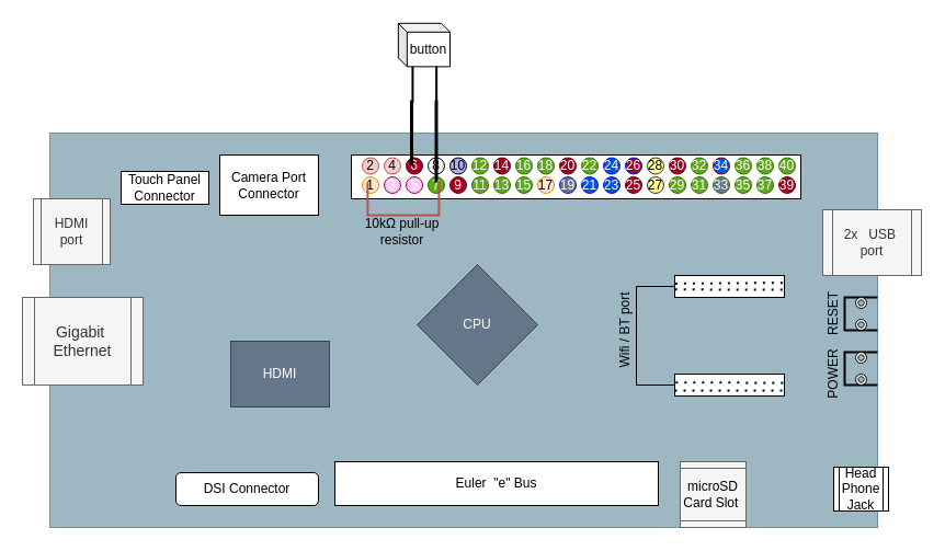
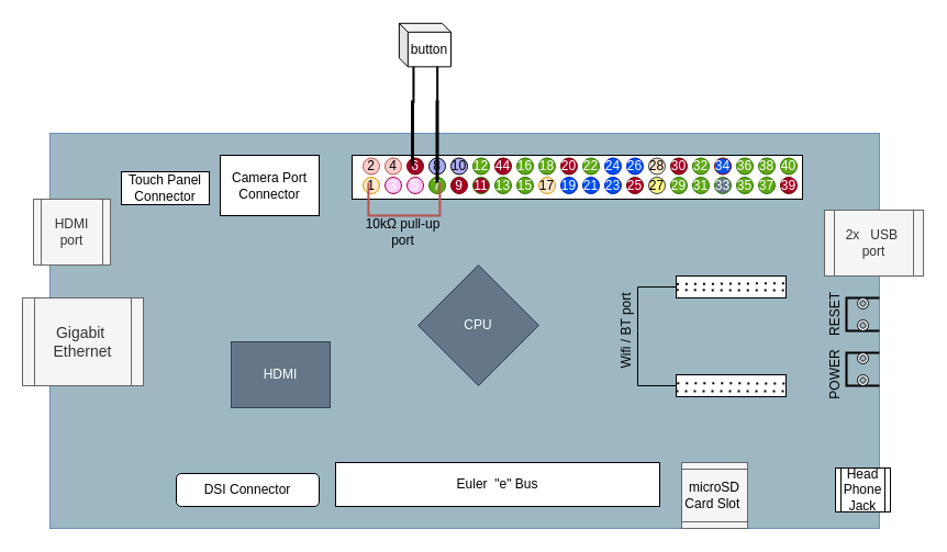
  <mxCell id="0" />
  <mxCell id="1" parent="0" />
  <mxCell id="2" value="" style="rounded=0;whiteSpace=wrap;html=1;fillColor=#9db8c3;strokeColor=#6c8ebf;fillStyle=auto;" parent="1" vertex="1"><mxGeometry x="45" y="121" width="755" height="360" as="geometry" /></mxCell>
  <mxCell id="3" value="CPU" style="rhombus;whiteSpace=wrap;html=1;fillColor=#647687;fontColor=#ffffff;strokeColor=#314354;" parent="1" vertex="1"><mxGeometry x="380" y="241" width="110" height="110" as="geometry" /></mxCell>
  <mxCell id="4" value="HDMI" style="rounded=0;whiteSpace=wrap;html=1;fillColor=#647687;fontColor=#ffffff;strokeColor=#314354;" parent="1" vertex="1"><mxGeometry x="210" y="311" width="90" height="60" as="geometry" /></mxCell>
  <mxCell id="5" value="&lt;font style=&quot;font-size: 14px;&quot;&gt;Gigabit&amp;nbsp;&lt;/font&gt;&lt;div style=&quot;font-size: 14px;&quot;&gt;&lt;font style=&quot;font-size: 14px;&quot;&gt;Ethernet&lt;/font&gt;&lt;/div&gt;" style="shape=process;whiteSpace=wrap;html=1;backgroundOutline=1;fillColor=#f5f5f5;fontColor=#333333;strokeColor=#666666;" parent="1" vertex="1"><mxGeometry x="20" y="271" width="110" height="80" as="geometry" /></mxCell>
  <mxCell id="6" value="HDMI port" style="shape=process;whiteSpace=wrap;html=1;backgroundOutline=1;fillColor=#f5f5f5;fontColor=#333333;strokeColor=#666666;" vertex="1" parent="1"><mxGeometry x="30" y="181" width="70" height="60" as="geometry" /></mxCell>
  <mxCell id="7" value="Touch Panel Connector" style="rounded=0;whiteSpace=wrap;html=1;" vertex="1" parent="1"><mxGeometry x="110" y="156" width="80" height="30" as="geometry" /></mxCell>
  <mxCell id="8" value="Camera Port Connector" style="rounded=0;whiteSpace=wrap;html=1;" vertex="1" parent="1"><mxGeometry x="200" y="141" width="90" height="55" as="geometry" /></mxCell>
  <mxCell id="9" value="" style="rounded=0;whiteSpace=wrap;html=1;" vertex="1" parent="1"><mxGeometry x="320" y="141" width="410" height="40" as="geometry" /></mxCell>
  <mxCell id="10" value="2" style="ellipse;whiteSpace=wrap;html=1;aspect=fixed;fillColor=#f8cecc;strokeColor=#b85450;" vertex="1" parent="1"><mxGeometry x="330" y="143.5" width="15" height="15" as="geometry" /></mxCell>
  <mxCell id="11" value="4" style="ellipse;whiteSpace=wrap;html=1;aspect=fixed;fillColor=#f8cecc;strokeColor=#b85450;" vertex="1" parent="1"><mxGeometry x="350" y="143.5" width="15" height="15" as="geometry" /></mxCell>
  <mxCell id="12" value="6" style="ellipse;whiteSpace=wrap;html=1;aspect=fixed;fillColor=#a20025;fontColor=#ffffff;strokeColor=#6F0000;" vertex="1" parent="1"><mxGeometry x="370" y="143.5" width="15" height="15" as="geometry" /></mxCell>
- <mxCell id="13" value="8" style="ellipse;whiteSpace=wrap;html=1;aspect=fixed;fillColor=#f5f5f5;" vertex="1" parent="1"><mxGeometry x="390" y="143.5" width="15" height="15" as="geometry" /></mxCell>
+ <mxCell id="13" value="8" style="ellipse;whiteSpace=wrap;html=1;aspect=fixed;fillColor=#ababf7;" vertex="1" parent="1"><mxGeometry x="390" y="143.5" width="15" height="15" as="geometry" /></mxCell>
  <mxCell id="14" value="10" style="ellipse;whiteSpace=wrap;html=1;aspect=fixed;fillColor=#ababf7;" vertex="1" parent="1"><mxGeometry x="410" y="143.5" width="15" height="15" as="geometry" /></mxCell>
  <mxCell id="15" value="17" style="ellipse;whiteSpace=wrap;html=1;aspect=fixed;fillColor=#ffe6cc;strokeColor=#d79b00;" vertex="1" parent="1"><mxGeometry x="490" y="161" width="15" height="15" as="geometry" /></mxCell>
- <mxCell id="16" value="11" style="ellipse;whiteSpace=wrap;html=1;aspect=fixed;fillColor=#60a917;fontColor=#ffffff;strokeColor=#2D7600;" vertex="1" parent="1"><mxGeometry x="430" y="161" width="15" height="15" as="geometry" /></mxCell>
+ <mxCell id="16" value="11" style="ellipse;whiteSpace=wrap;html=1;aspect=fixed;fillColor=#a20025;fontColor=#ffffff;strokeColor=#2D7600;" vertex="1" parent="1"><mxGeometry x="430" y="161" width="15" height="15" as="geometry" /></mxCell>
  <mxCell id="17" value="12" style="ellipse;whiteSpace=wrap;html=1;aspect=fixed;fillColor=#60a917;fontColor=#ffffff;strokeColor=#2D7600;" vertex="1" parent="1"><mxGeometry x="430" y="143.5" width="15" height="15" as="geometry" /></mxCell>
  <mxCell id="18" value="13" style="ellipse;whiteSpace=wrap;html=1;aspect=fixed;fillColor=#60a917;fontColor=#ffffff;strokeColor=#2D7600;" vertex="1" parent="1"><mxGeometry x="450" y="161" width="15" height="15" as="geometry" /></mxCell>
  <mxCell id="19" value="15" style="ellipse;whiteSpace=wrap;html=1;aspect=fixed;fillColor=#60a917;fontColor=#ffffff;strokeColor=#2D7600;" vertex="1" parent="1"><mxGeometry x="470" y="161" width="15" height="15" as="geometry" /></mxCell>
  <mxCell id="20" value="1" style="ellipse;whiteSpace=wrap;html=1;aspect=fixed;fillColor=#ffe6cc;strokeColor=#d79b00;" vertex="1" parent="1"><mxGeometry x="330" y="161" width="15" height="15" as="geometry" /></mxCell>
  <mxCell id="21" value="3" style="ellipse;whiteSpace=wrap;html=1;aspect=fixed;fillColor=#feccff;strokeColor=#A50040;fontColor=#ffffff;" vertex="1" parent="1"><mxGeometry x="350" y="161" width="15" height="15" as="geometry" /></mxCell>
  <mxCell id="22" value="5" style="ellipse;whiteSpace=wrap;html=1;aspect=fixed;fillColor=#feccff;strokeColor=#A50040;fontColor=#ffffff;" vertex="1" parent="1"><mxGeometry x="370" y="161" width="15" height="15" as="geometry" /></mxCell>
  <mxCell id="23" value="7" style="ellipse;whiteSpace=wrap;html=1;aspect=fixed;fillColor=#60a917;fontColor=#ffffff;strokeColor=#2D7600;" vertex="1" parent="1"><mxGeometry x="390" y="161" width="15" height="15" as="geometry" /></mxCell>
  <mxCell id="24" value="9" style="ellipse;whiteSpace=wrap;html=1;aspect=fixed;fillColor=#a20025;fontColor=#ffffff;strokeColor=#6F0000;" vertex="1" parent="1"><mxGeometry x="410" y="161" width="15" height="15" as="geometry" /></mxCell>
- <mxCell id="25" value="14" style="ellipse;whiteSpace=wrap;html=1;aspect=fixed;fillColor=#a20025;fontColor=#ffffff;strokeColor=#6F0000;" vertex="1" parent="1"><mxGeometry x="450" y="143.5" width="15" height="15" as="geometry" /></mxCell>
+ <mxCell id="25" value="44" style="ellipse;whiteSpace=wrap;html=1;aspect=fixed;fillColor=#a20025;fontColor=#ffffff;strokeColor=#6F0000;" vertex="1" parent="1"><mxGeometry x="450" y="143.5" width="15" height="15" as="geometry" /></mxCell>
  <mxCell id="26" value="18" style="ellipse;whiteSpace=wrap;html=1;aspect=fixed;fillColor=#60a917;fontColor=#ffffff;strokeColor=#2D7600;" vertex="1" parent="1"><mxGeometry x="490" y="143.5" width="15" height="15" as="geometry" /></mxCell>
  <mxCell id="27" value="16" style="ellipse;whiteSpace=wrap;html=1;aspect=fixed;fillColor=#60a917;fontColor=#ffffff;strokeColor=#2D7600;" vertex="1" parent="1"><mxGeometry x="470" y="143.5" width="15" height="15" as="geometry" /></mxCell>
  <mxCell id="28" value="20" style="ellipse;whiteSpace=wrap;html=1;aspect=fixed;fillColor=#a20025;fontColor=#ffffff;strokeColor=#6F0000;" vertex="1" parent="1"><mxGeometry x="510" y="143.5" width="15" height="15" as="geometry" /></mxCell>
- <mxCell id="29" value="19" style="ellipse;whiteSpace=wrap;html=1;aspect=fixed;fillColor=#647687;fontColor=#ffffff;strokeColor=#001DBC;" vertex="1" parent="1"><mxGeometry x="510" y="161" width="15" height="15" as="geometry" /></mxCell>
+ <mxCell id="29" value="19" style="ellipse;whiteSpace=wrap;html=1;aspect=fixed;fillColor=#0050ef;fontColor=#ffffff;strokeColor=#001DBC;" vertex="1" parent="1"><mxGeometry x="510" y="161" width="15" height="15" as="geometry" /></mxCell>
  <mxCell id="30" value="21" style="ellipse;whiteSpace=wrap;html=1;aspect=fixed;fillColor=#0050ef;fontColor=#ffffff;strokeColor=#001DBC;" vertex="1" parent="1"><mxGeometry x="530" y="161" width="15" height="15" as="geometry" /></mxCell>
  <mxCell id="31" value="23" style="ellipse;whiteSpace=wrap;html=1;aspect=fixed;fillColor=#0050ef;fontColor=#ffffff;strokeColor=#001DBC;" vertex="1" parent="1"><mxGeometry x="550" y="161" width="15" height="15" as="geometry" /></mxCell>
  <mxCell id="32" value="25" style="ellipse;whiteSpace=wrap;html=1;aspect=fixed;fillColor=#a20025;fontColor=#ffffff;strokeColor=#6F0000;" vertex="1" parent="1"><mxGeometry x="570" y="161" width="15" height="15" as="geometry" /></mxCell>
- <mxCell id="33" value="26" style="ellipse;whiteSpace=wrap;html=1;aspect=fixed;fillColor=#a20025;fontColor=#ffffff;strokeColor=#001DBC;" vertex="1" parent="1"><mxGeometry x="570" y="143.5" width="15" height="15" as="geometry" /></mxCell>
+ <mxCell id="33" value="26" style="ellipse;whiteSpace=wrap;html=1;aspect=fixed;fillColor=#0050ef;fontColor=#ffffff;strokeColor=#001DBC;" vertex="1" parent="1"><mxGeometry x="570" y="143.5" width="15" height="15" as="geometry" /></mxCell>
  <mxCell id="34" value="27" style="ellipse;whiteSpace=wrap;html=1;aspect=fixed;fillColor=#ffff88;strokeColor=#36393d;" vertex="1" parent="1"><mxGeometry x="590" y="161" width="15" height="15" as="geometry" /></mxCell>
  <mxCell id="35" value="29" style="ellipse;whiteSpace=wrap;html=1;aspect=fixed;fillColor=#60a917;fontColor=#ffffff;strokeColor=#2D7600;" vertex="1" parent="1"><mxGeometry x="610" y="161" width="15" height="15" as="geometry" /></mxCell>
  <mxCell id="36" value="31" style="ellipse;whiteSpace=wrap;html=1;aspect=fixed;fillColor=#60a917;fontColor=#ffffff;strokeColor=#2D7600;" vertex="1" parent="1"><mxGeometry x="630" y="161" width="15" height="15" as="geometry" /></mxCell>
  <mxCell id="37" value="33" style="ellipse;whiteSpace=wrap;html=1;aspect=fixed;fillColor=#647687;fontColor=#ffffff;strokeColor=#2D7600;" vertex="1" parent="1"><mxGeometry x="650" y="161" width="15" height="15" as="geometry" /></mxCell>
  <mxCell id="38" value="35" style="ellipse;whiteSpace=wrap;html=1;aspect=fixed;fillColor=#60a917;fontColor=#ffffff;strokeColor=#2D7600;" vertex="1" parent="1"><mxGeometry x="670" y="161" width="15" height="15" as="geometry" /></mxCell>
  <mxCell id="39" value="24" style="ellipse;whiteSpace=wrap;html=1;aspect=fixed;fillColor=#0050ef;fontColor=#ffffff;strokeColor=#001DBC;" vertex="1" parent="1"><mxGeometry x="550" y="143.5" width="15" height="15" as="geometry" /></mxCell>
  <mxCell id="40" value="22" style="ellipse;whiteSpace=wrap;html=1;aspect=fixed;fillColor=#60a917;fontColor=#ffffff;strokeColor=#2D7600;" vertex="1" parent="1"><mxGeometry x="530" y="143.5" width="15" height="15" as="geometry" /></mxCell>
- <mxCell id="41" value="28" style="ellipse;whiteSpace=wrap;html=1;aspect=fixed;fillColor=#ffff88;strokeColor=#36393d;" vertex="1" parent="1"><mxGeometry x="590" y="143.5" width="15" height="15" as="geometry" /></mxCell>
+ <mxCell id="41" value="28" style="ellipse;whiteSpace=wrap;html=1;aspect=fixed;fillColor=#ffe6cc;strokeColor=#36393d;" vertex="1" parent="1"><mxGeometry x="590" y="143.5" width="15" height="15" as="geometry" /></mxCell>
  <mxCell id="42" value="30" style="ellipse;whiteSpace=wrap;html=1;aspect=fixed;fillColor=#a20025;fontColor=#ffffff;strokeColor=#6F0000;" vertex="1" parent="1"><mxGeometry x="610" y="143.5" width="15" height="15" as="geometry" /></mxCell>
  <mxCell id="43" value="34" style="ellipse;whiteSpace=wrap;html=1;aspect=fixed;fillColor=#0050ef;fontColor=#ffffff;strokeColor=#6F0000;" vertex="1" parent="1"><mxGeometry x="650" y="143.5" width="15" height="15" as="geometry" /></mxCell>
  <mxCell id="44" value="36" style="ellipse;whiteSpace=wrap;html=1;aspect=fixed;fillColor=#60a917;fontColor=#ffffff;strokeColor=#2D7600;" vertex="1" parent="1"><mxGeometry x="670" y="143.5" width="15" height="15" as="geometry" /></mxCell>
  <mxCell id="45" value="37" style="ellipse;whiteSpace=wrap;html=1;aspect=fixed;fillColor=#60a917;fontColor=#ffffff;strokeColor=#2D7600;" vertex="1" parent="1"><mxGeometry x="690" y="161" width="15" height="15" as="geometry" /></mxCell>
  <mxCell id="46" value="38" style="ellipse;whiteSpace=wrap;html=1;aspect=fixed;fillColor=#60a917;fontColor=#ffffff;strokeColor=#2D7600;" vertex="1" parent="1"><mxGeometry x="690" y="143.5" width="15" height="15" as="geometry" /></mxCell>
  <mxCell id="47" value="40" style="ellipse;whiteSpace=wrap;html=1;aspect=fixed;fillColor=#60a917;fontColor=#ffffff;strokeColor=#2D7600;" vertex="1" parent="1"><mxGeometry x="710" y="143.5" width="15" height="15" as="geometry" /></mxCell>
  <mxCell id="48" value="39" style="ellipse;whiteSpace=wrap;html=1;aspect=fixed;fillColor=#a20025;fontColor=#ffffff;strokeColor=#6F0000;" vertex="1" parent="1"><mxGeometry x="710" y="161" width="15" height="15" as="geometry" /></mxCell>
  <mxCell id="49" value="32" style="ellipse;whiteSpace=wrap;html=1;aspect=fixed;fillColor=#60a917;fontColor=#ffffff;strokeColor=#2D7600;" vertex="1" parent="1"><mxGeometry x="630" y="143.5" width="15" height="15" as="geometry" /></mxCell>
  <mxCell id="50" value="DSI Connector" style="whiteSpace=wrap;html=1;rounded=1;" vertex="1" parent="1"><mxGeometry x="160" y="431" width="130" height="30" as="geometry" /></mxCell>
  <mxCell id="51" value="Euler&amp;nbsp; &quot;e&quot; Bus" style="rounded=0;whiteSpace=wrap;html=1;" vertex="1" parent="1"><mxGeometry x="305" y="421" width="295" height="40" as="geometry" /></mxCell>
  <mxCell id="52" value="" style="shape=process;whiteSpace=wrap;html=1;backgroundOutline=1;rotation=90;fillColor=#f5f5f5;fontColor=#333333;strokeColor=#666666;" vertex="1" parent="1"><mxGeometry x="620" y="421" width="60" height="60" as="geometry" /></mxCell>
  <mxCell id="53" value="microSD Card Slot&amp;nbsp;" style="text;html=1;align=center;verticalAlign=middle;whiteSpace=wrap;rounded=0;" vertex="1" parent="1"><mxGeometry x="620" y="446" width="60" height="10" as="geometry" /></mxCell>
  <mxCell id="54" value="2x&amp;nbsp; &amp;nbsp;USB&amp;nbsp;&lt;div&gt;port&lt;/div&gt;" style="shape=process;whiteSpace=wrap;html=1;backgroundOutline=1;fillColor=#f5f5f5;fontColor=#333333;strokeColor=#666666;" vertex="1" parent="1"><mxGeometry x="750" y="191" width="90" height="60" as="geometry" /></mxCell>
  <mxCell id="55" value="" style="strokeWidth=2;html=1;shape=mxgraph.flowchart.annotation_1;align=left;pointerEvents=1;" vertex="1" parent="1"><mxGeometry x="770" y="271" width="30" height="30" as="geometry" /></mxCell>
  <mxCell id="56" value="" style="verticalLabelPosition=bottom;verticalAlign=top;html=1;shape=mxgraph.basic.donut;dx=2.34;" vertex="1" parent="1"><mxGeometry x="780" y="271" width="10" height="10" as="geometry" /></mxCell>
  <mxCell id="57" value="" style="verticalLabelPosition=bottom;verticalAlign=top;html=1;shape=mxgraph.basic.donut;dx=2.34;" vertex="1" parent="1"><mxGeometry x="780" y="291" width="10" height="10" as="geometry" /></mxCell>
  <mxCell id="58" value="" style="strokeWidth=2;html=1;shape=mxgraph.flowchart.annotation_1;align=left;pointerEvents=1;" vertex="1" parent="1"><mxGeometry x="770" y="321" width="30" height="30" as="geometry" /></mxCell>
  <mxCell id="59" value="" style="verticalLabelPosition=bottom;verticalAlign=top;html=1;shape=mxgraph.basic.donut;dx=2.34;" vertex="1" parent="1"><mxGeometry x="780" y="321" width="10" height="10" as="geometry" /></mxCell>
  <mxCell id="60" value="" style="verticalLabelPosition=bottom;verticalAlign=top;html=1;shape=mxgraph.basic.donut;dx=2.34;" vertex="1" parent="1"><mxGeometry x="780" y="341" width="10" height="10" as="geometry" /></mxCell>
  <mxCell id="61" value="POWER" style="text;html=1;align=center;verticalAlign=middle;whiteSpace=wrap;rounded=0;rotation=-90;" vertex="1" parent="1"><mxGeometry x="740" y="326" width="40" height="30" as="geometry" /></mxCell>
  <mxCell id="62" value="RESET" style="text;html=1;align=center;verticalAlign=middle;whiteSpace=wrap;rounded=0;rotation=-90;" vertex="1" parent="1"><mxGeometry x="730" y="271" width="60" height="30" as="geometry" /></mxCell>
  <mxCell id="63" value="Head Phone Jack" style="shape=process;whiteSpace=wrap;html=1;backgroundOutline=1;" vertex="1" parent="1"><mxGeometry x="760" y="426" width="50" height="40" as="geometry" /></mxCell>
  <mxCell id="64" value="" style="rounded=0;whiteSpace=wrap;html=1;" vertex="1" parent="1"><mxGeometry x="615" y="251" width="100" height="20" as="geometry" /></mxCell>
  <mxCell id="65" value="" style="rounded=0;whiteSpace=wrap;html=1;" vertex="1" parent="1"><mxGeometry x="615" y="341" width="100" height="20" as="geometry" /></mxCell>
  <mxCell id="66" value="" style="endArrow=none;html=1;rounded=0;entryX=0;entryY=0.5;entryDx=0;entryDy=0;" edge="1" parent="1" source="65" target="64"><mxGeometry width="50" height="50" relative="1" as="geometry"><mxPoint x="650" y="291" as="sourcePoint" /><mxPoint x="700" y="241" as="targetPoint" /><Array as="points"><mxPoint x="580" y="351" /><mxPoint x="580" y="301" /><mxPoint x="580" y="261" /></Array></mxGeometry></mxCell>
  <mxCell id="67" value="" style="endArrow=none;dashed=1;html=1;dashPattern=1 3;strokeWidth=2;rounded=0;exitX=0.004;exitY=0.372;exitDx=0;exitDy=0;entryX=1.002;entryY=0.331;entryDx=0;entryDy=0;entryPerimeter=0;exitPerimeter=0;" edge="1" parent="1" source="64" target="64"><mxGeometry width="50" height="50" relative="1" as="geometry"><mxPoint x="650" y="291" as="sourcePoint" /><mxPoint x="700" y="241" as="targetPoint" /><Array as="points" /></mxGeometry></mxCell>
  <mxCell id="68" value="" style="endArrow=none;dashed=1;html=1;dashPattern=1 3;strokeWidth=2;rounded=0;exitX=0.008;exitY=0.387;exitDx=0;exitDy=0;entryX=1.008;entryY=0.398;entryDx=0;entryDy=0;entryPerimeter=0;exitPerimeter=0;" edge="1" parent="1" source="65" target="65"><mxGeometry width="50" height="50" relative="1" as="geometry"><mxPoint x="625" y="271" as="sourcePoint" /><mxPoint x="725" y="271" as="targetPoint" /><Array as="points" /></mxGeometry></mxCell>
  <mxCell id="69" value="" style="endArrow=none;dashed=1;html=1;dashPattern=1 3;strokeWidth=2;rounded=0;exitX=0.002;exitY=0.638;exitDx=0;exitDy=0;entryX=0.999;entryY=0.65;entryDx=0;entryDy=0;entryPerimeter=0;exitPerimeter=0;" edge="1" parent="1" source="64" target="64"><mxGeometry width="50" height="50" relative="1" as="geometry"><mxPoint x="625" y="271" as="sourcePoint" /><mxPoint x="725" y="271" as="targetPoint" /><Array as="points"><mxPoint x="670" y="264" /></Array></mxGeometry></mxCell>
  <mxCell id="70" value="" style="endArrow=none;dashed=1;html=1;dashPattern=1 3;strokeWidth=2;rounded=0;exitX=0;exitY=0.75;exitDx=0;exitDy=0;entryX=1;entryY=0.75;entryDx=0;entryDy=0;" edge="1" parent="1" source="65" target="65"><mxGeometry width="50" height="50" relative="1" as="geometry"><mxPoint x="625" y="274" as="sourcePoint" /><mxPoint x="725" y="274" as="targetPoint" /><Array as="points" /></mxGeometry></mxCell>
  <mxCell id="71" value="Wifi / BT port" style="text;html=1;align=center;verticalAlign=middle;whiteSpace=wrap;rounded=0;rotation=-90;" vertex="1" parent="1"><mxGeometry x="530" y="286" width="80" height="30" as="geometry" /></mxCell>
  <mxCell id="72" value="" style="strokeWidth=2;html=1;shape=mxgraph.flowchart.annotation_1;align=left;pointerEvents=1;rotation=90;" vertex="1" parent="1"><mxGeometry x="360" y="55.79" width="53.57" height="21.71" as="geometry" /></mxCell>
  <mxCell id="73" value="button" style="shape=cube;whiteSpace=wrap;html=1;boundedLbl=1;backgroundOutline=1;darkOpacity=0.05;darkOpacity2=0.1;size=8;rotation=0;" vertex="1" parent="1"><mxGeometry x="362.85" y="20.79" width="47.15" height="39.57" as="geometry" /></mxCell>
  <mxCell id="74" value="" style="line;strokeWidth=3;html=1;rotation=-90;" vertex="1" parent="1"><mxGeometry x="345" y="106" width="60" height="30" as="geometry" /></mxCell>
  <mxCell id="75" value="" style="line;strokeWidth=3;html=1;rotation=-90;" vertex="1" parent="1"><mxGeometry x="360" y="113.5" width="75" height="30" as="geometry" /></mxCell>
  <mxCell id="76" value="" style="strokeWidth=2;html=1;shape=mxgraph.flowchart.annotation_1;align=left;pointerEvents=1;rotation=-90;fillColor=#f8cecc;strokeColor=#b85450;" vertex="1" parent="1"><mxGeometry x="352.39" y="148.39" width="30" height="65" as="geometry" /></mxCell>
- <mxCell id="77" value="10kΩ&amp;nbsp;&lt;span style=&quot;background-color: initial;&quot;&gt;pull-up resistor&lt;/span&gt;" style="text;html=1;align=center;verticalAlign=middle;whiteSpace=wrap;rounded=0;" vertex="1" parent="1"><mxGeometry x="322.61" y="201" width="87.39" height="20" as="geometry" /></mxCell>
+ <mxCell id="77" value="10kΩ&amp;nbsp;&lt;span style=&quot;background-color: initial;&quot;&gt;pull-up port&lt;/span&gt;" style="text;html=1;align=center;verticalAlign=middle;whiteSpace=wrap;rounded=0;" vertex="1" parent="1"><mxGeometry x="322.61" y="201" width="87.39" height="20" as="geometry" /></mxCell>
